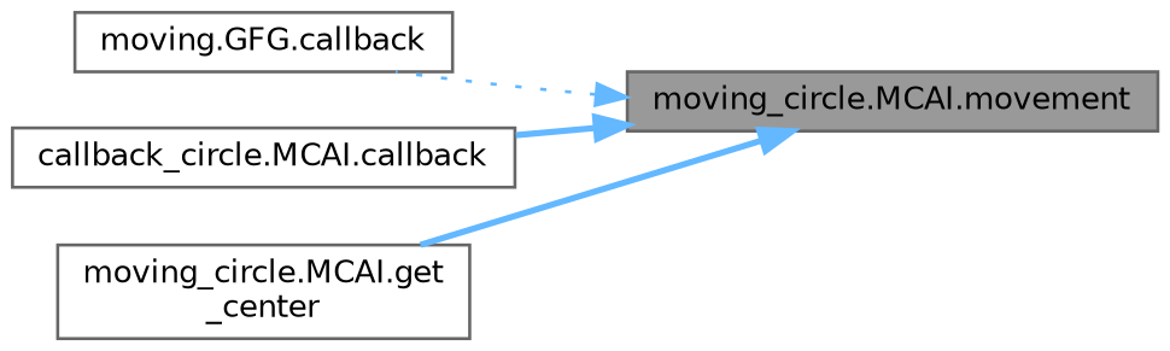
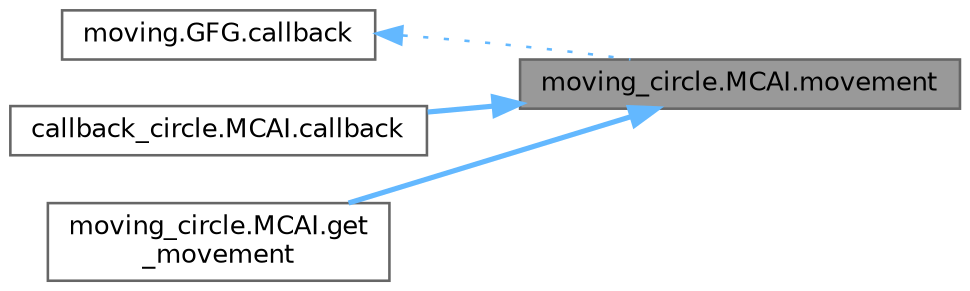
  digraph {
    rankdir=RL
    node [color=grey40 fillcolor=white fontname=Helvetica fontsize=10 shape=box style=filled]
    edge [color=steelblue1 dir=back fontname=Helvetica fontsize=10 labelfontname=Helvetica labelfontsize=10 style=bold]
    n1 [color=gray40 fillcolor=grey60 fontcolor=black height=0.2 label="moving_circle.MCAI.movement" width=0.4]
    n2 [height=0.2 label="moving.GFG.callback" width=0.4]
    n3 [height=0.2 label="callback_circle.MCAI.callback" width=0.4]
-   n4 [height=0.2 label="moving_circle.MCAI.get\l_center" width=0.4]
-   n1 -> n2 [style=dotted]
+   n4 [height=0.2 label="moving_circle.MCAI.get\l_movement" width=0.4]
+   n2 -> n1 [style=dotted]
    n1 -> n3
    n1 -> n4
  }
